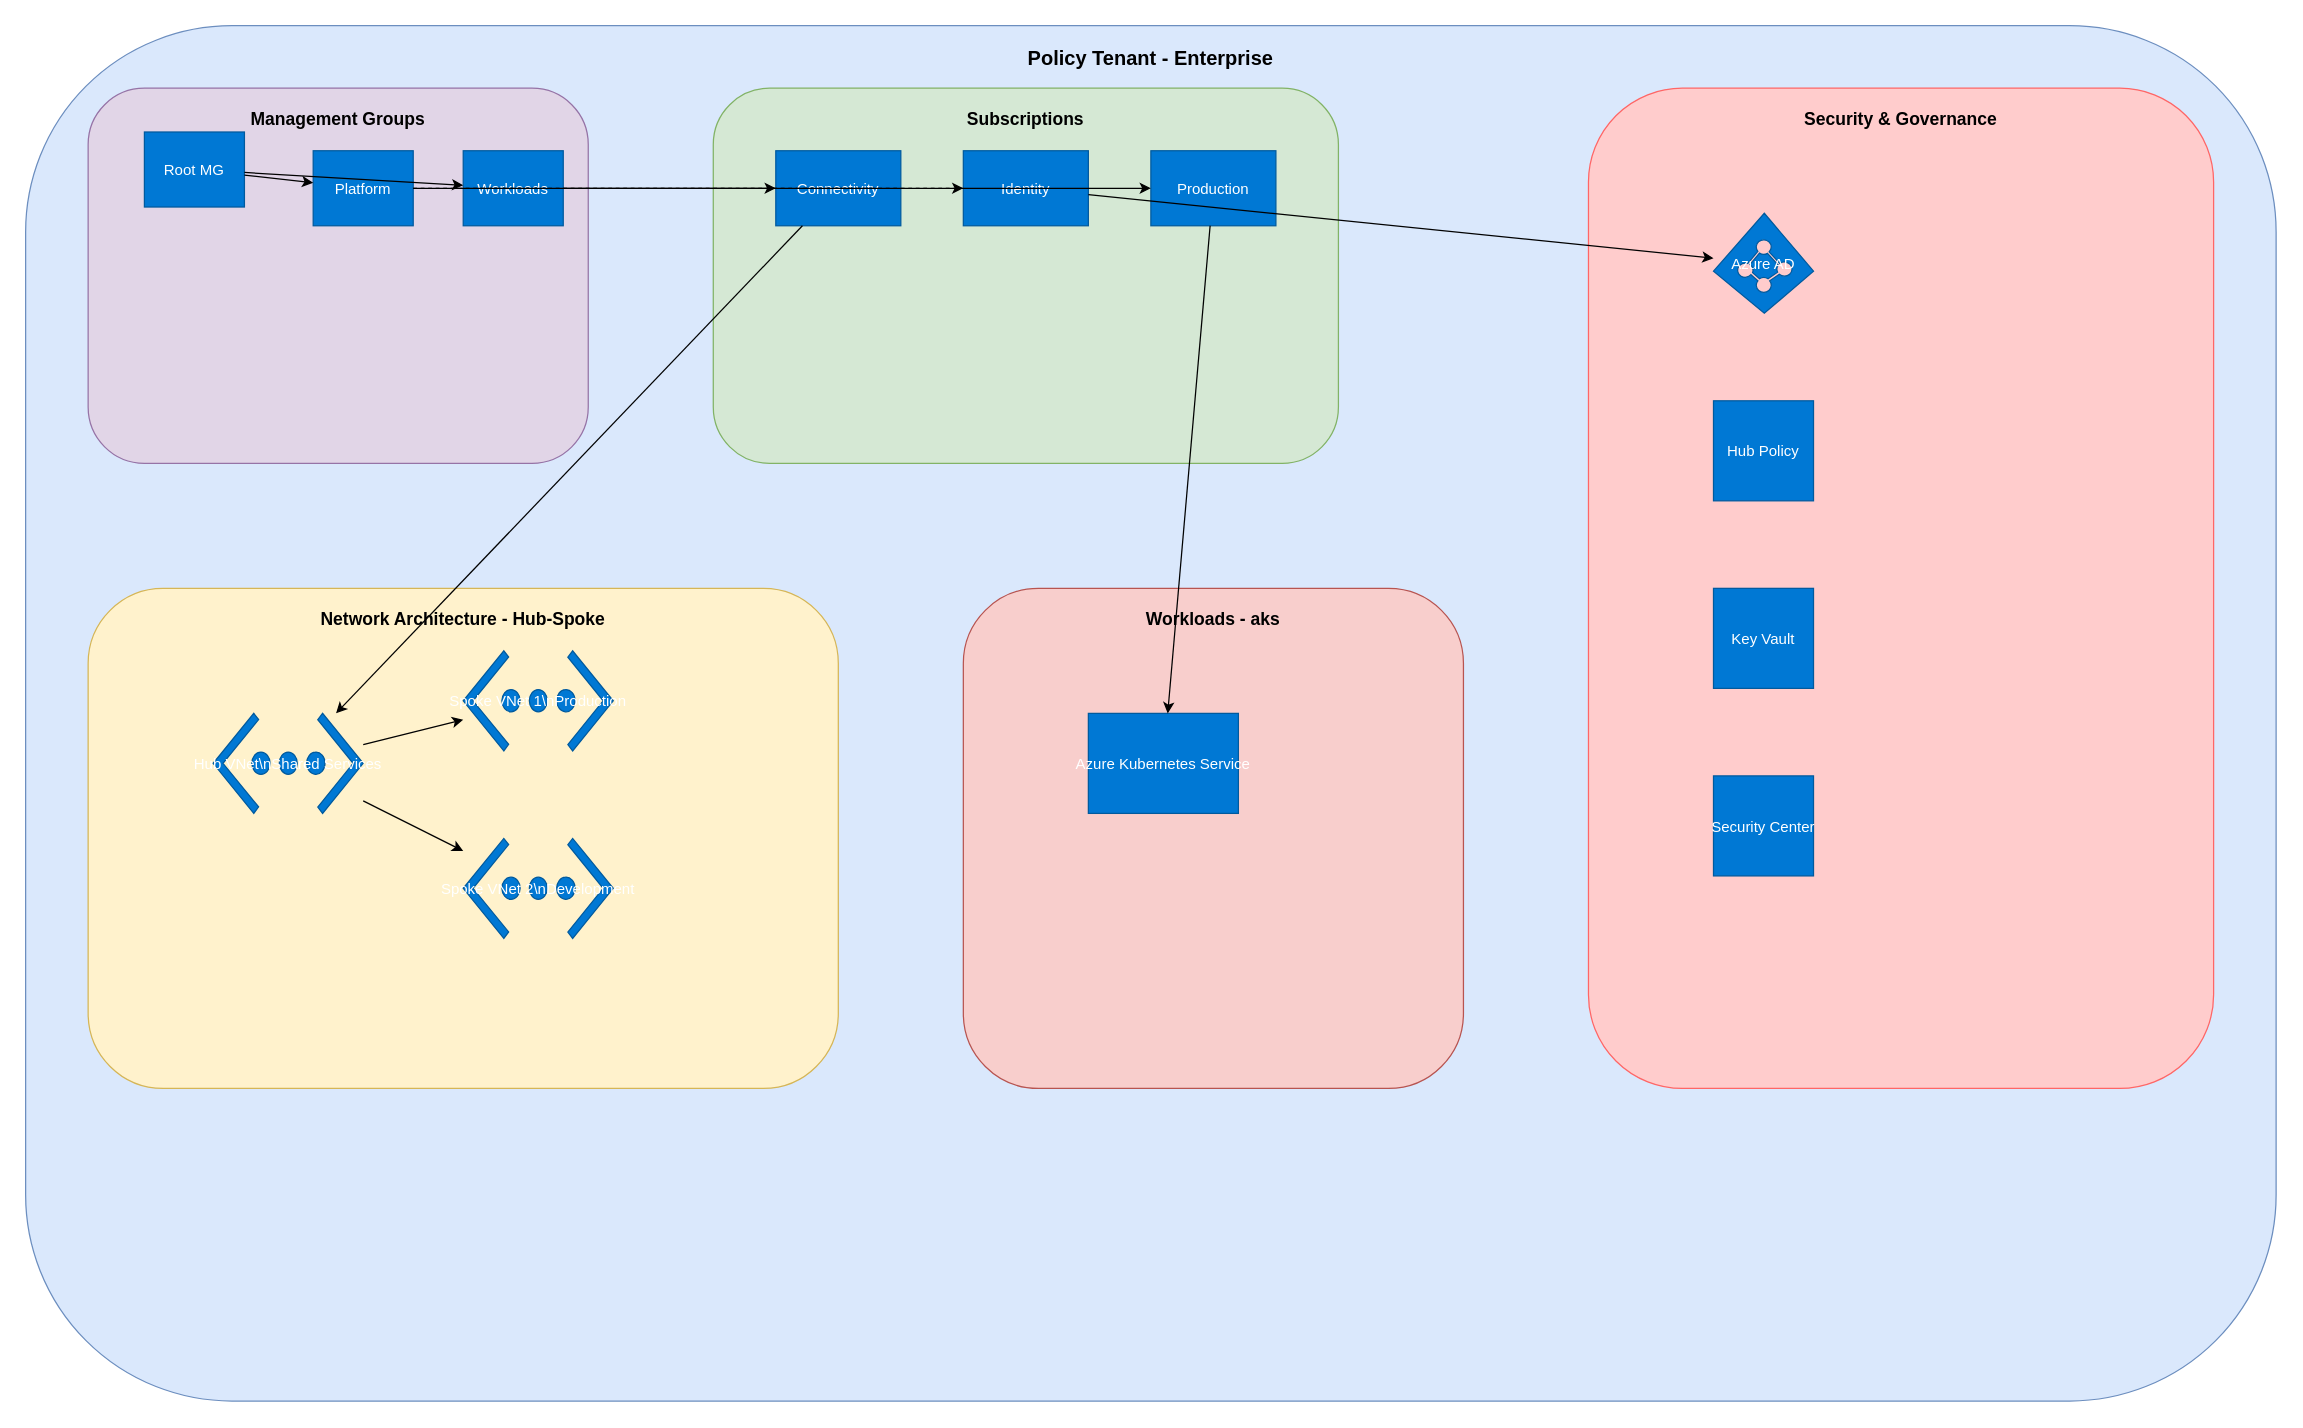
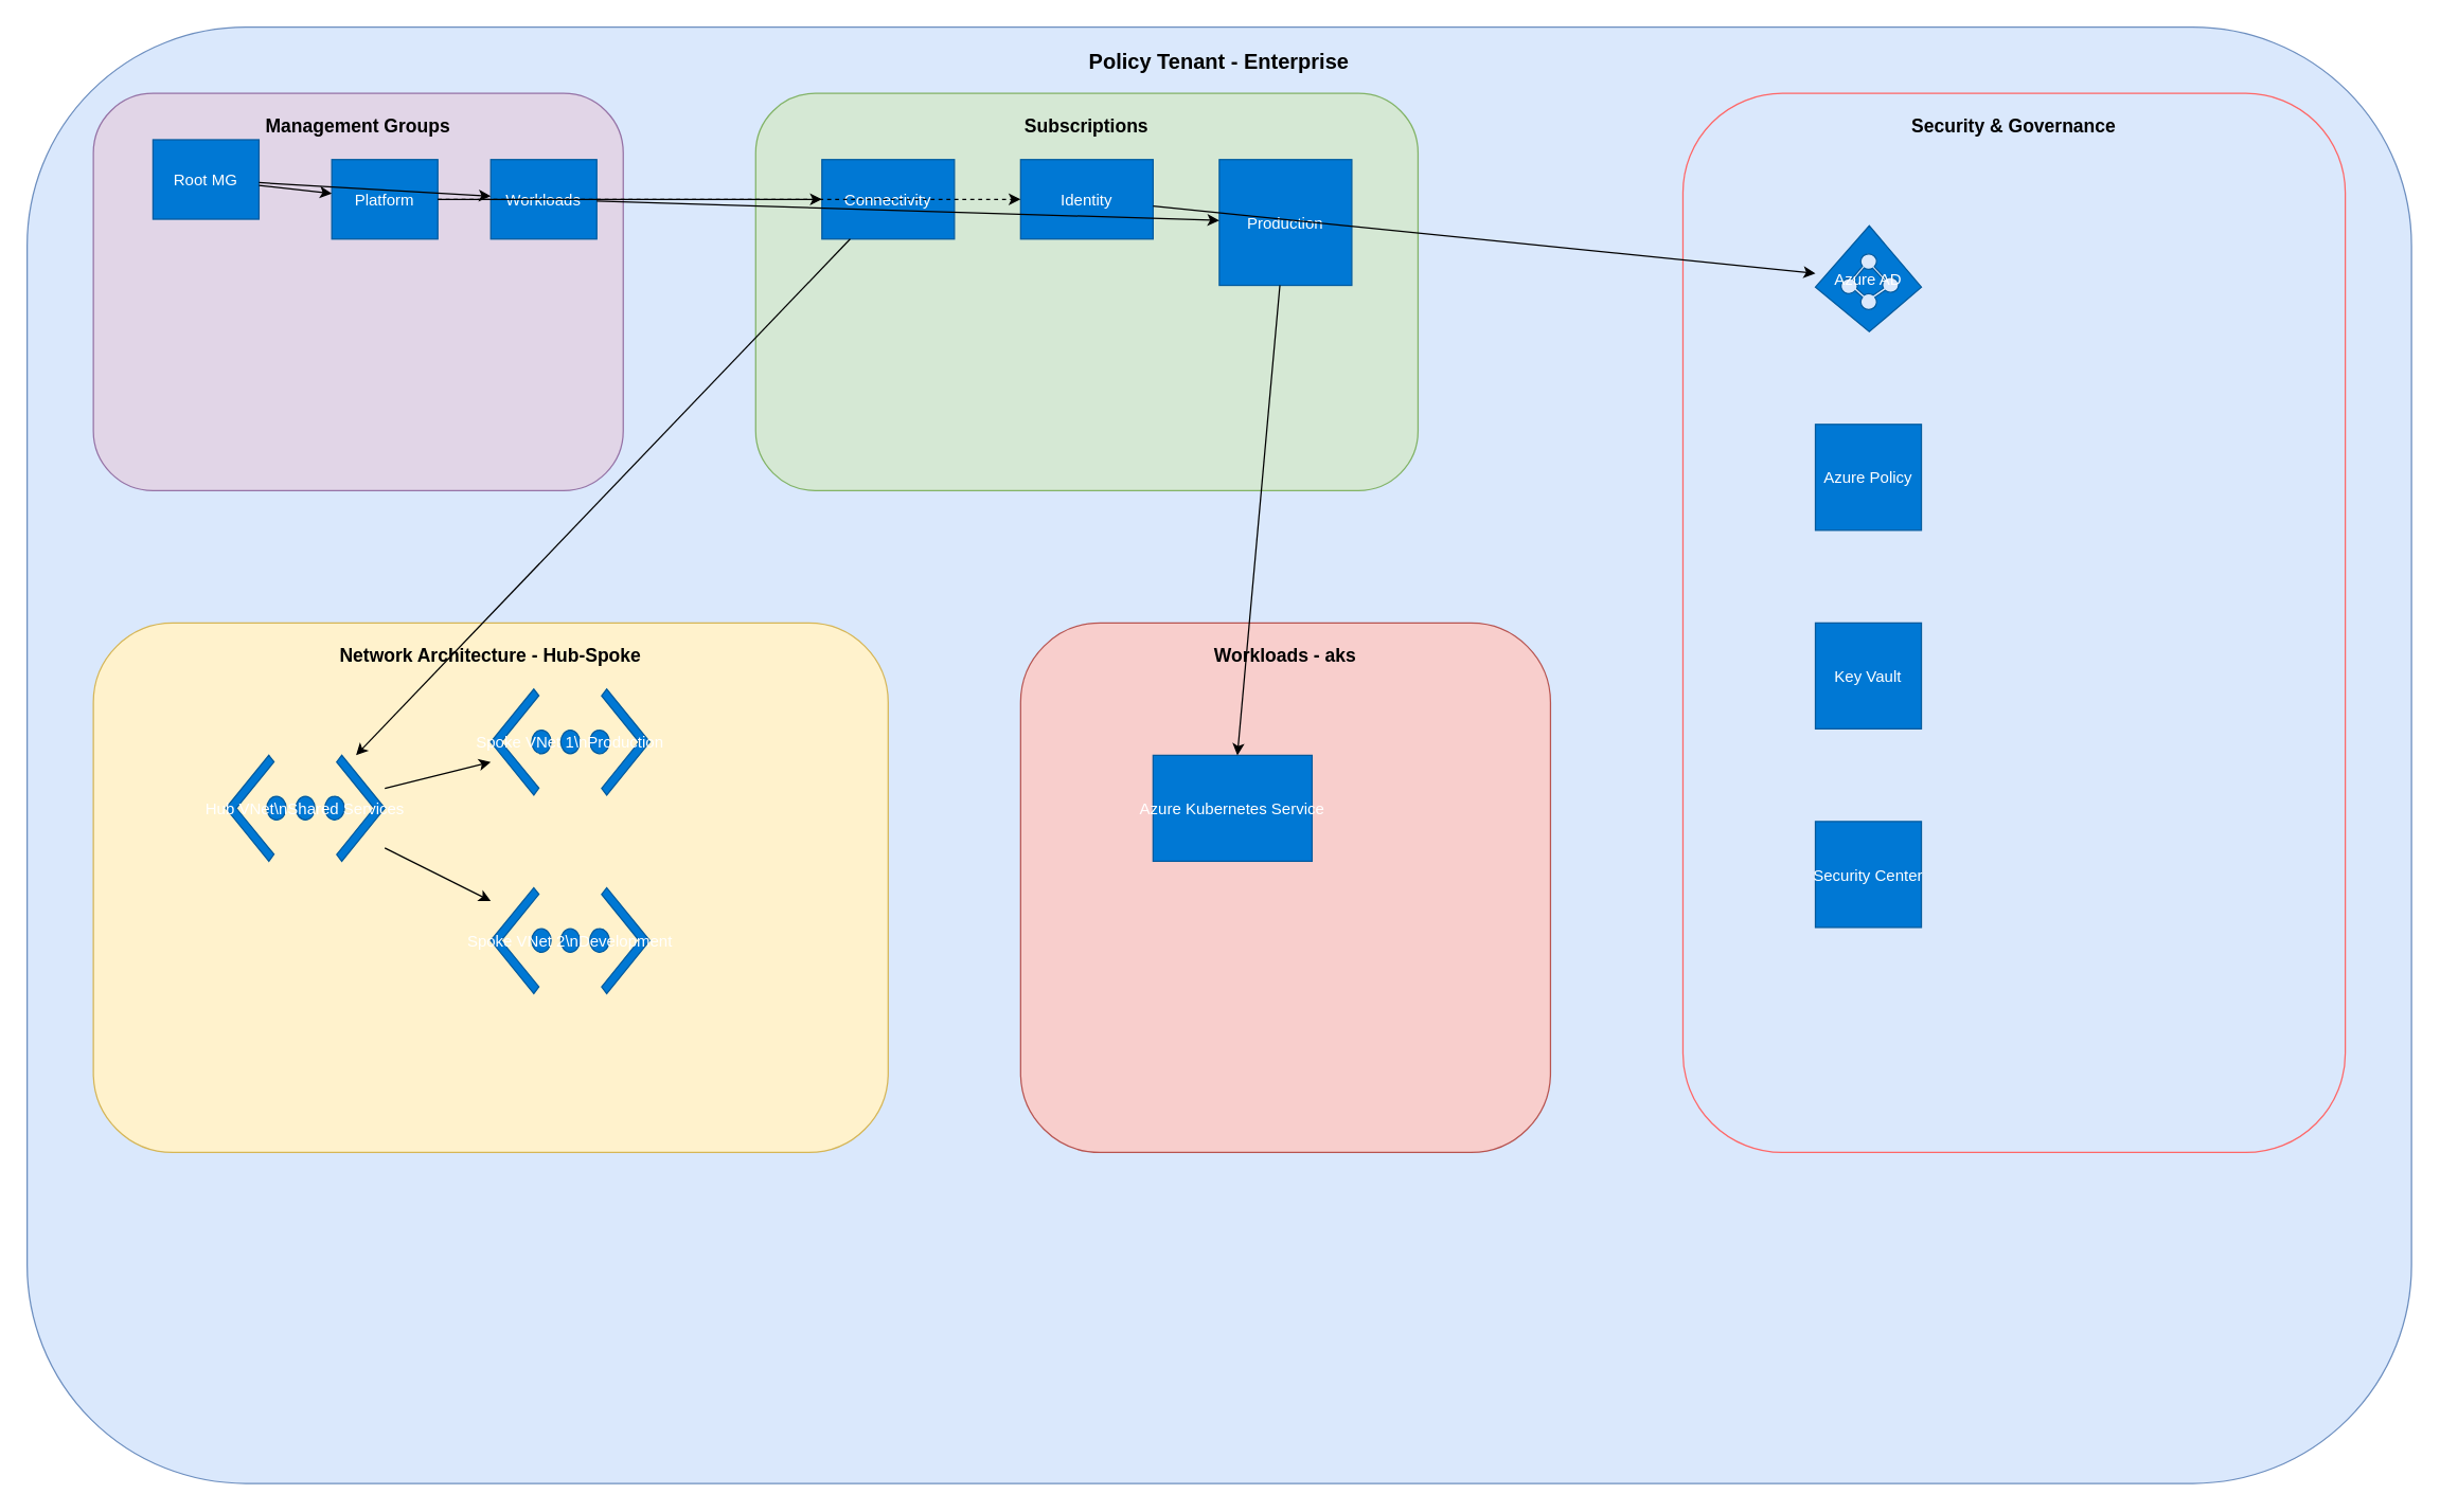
  <mxCell id="0" />
  <mxCell id="1" parent="0" />
  <mxCell id="2" value="Policy Tenant - Enterprise" style="rounded=1;whiteSpace=wrap;html=1;fillColor=#dae8fc;strokeColor=#6c8ebf;fontSize=16;fontStyle=1;verticalAlign=top;spacingTop=10;" vertex="1" parent="1"><mxGeometry x="20" y="20" width="1800" height="1100" as="geometry" /></mxCell>
  <mxCell id="3" value="Management Groups" style="rounded=1;whiteSpace=wrap;html=1;fillColor=#e1d5e7;strokeColor=#9673a6;fontSize=14;fontStyle=1;verticalAlign=top;spacingTop=10;" vertex="1" parent="1"><mxGeometry x="70" y="70" width="400" height="300" as="geometry" /></mxCell>
  <mxCell id="4" value="Root MG" style="shape=mxgraph.azure.management;fillColor=#0078d4;strokeColor=#005a9e;fontColor=#ffffff;" vertex="1" parent="1"><mxGeometry x="115" y="105" width="80" height="60" as="geometry" /></mxCell>
  <mxCell id="5" value="Platform" style="shape=mxgraph.azure.management;fillColor=#0078d4;strokeColor=#005a9e;fontColor=#ffffff;" vertex="1" parent="1"><mxGeometry x="250" y="120" width="80" height="60" as="geometry" /></mxCell>
  <mxCell id="6" value="Workloads" style="shape=mxgraph.azure.management;fillColor=#0078d4;strokeColor=#005a9e;fontColor=#ffffff;" vertex="1" parent="1"><mxGeometry x="370" y="120" width="80" height="60" as="geometry" /></mxCell>
  <mxCell id="7" value="Subscriptions" style="rounded=1;whiteSpace=wrap;html=1;fillColor=#d5e8d4;strokeColor=#82b366;fontSize=14;fontStyle=1;verticalAlign=top;spacingTop=10;" vertex="1" parent="1"><mxGeometry x="570" y="70" width="500" height="300" as="geometry" /></mxCell>
  <mxCell id="8" value="Connectivity" style="shape=mxgraph.azure.subscription;fillColor=#0078d4;strokeColor=#005a9e;fontColor=#ffffff;" vertex="1" parent="1"><mxGeometry x="620" y="120" width="100" height="60" as="geometry" /></mxCell>
  <mxCell id="9" value="Identity" style="shape=mxgraph.azure.subscription;fillColor=#0078d4;strokeColor=#005a9e;fontColor=#ffffff;" vertex="1" parent="1"><mxGeometry x="770" y="120" width="100" height="60" as="geometry" /></mxCell>
- <mxCell id="10" value="Production" style="shape=mxgraph.azure.subscription;fillColor=#0078d4;strokeColor=#005a9e;fontColor=#ffffff;" vertex="1" parent="1"><mxGeometry x="920" y="120" width="100" height="60" as="geometry" /></mxCell>
+ <mxCell id="10" value="Production" style="shape=mxgraph.azure.subscription;fillColor=#0078d4;strokeColor=#005a9e;fontColor=#ffffff;" vertex="1" parent="1"><mxGeometry x="920" y="120" width="100" height="95" as="geometry" /></mxCell>
  <mxCell id="11" value="Network Architecture - Hub-Spoke" style="rounded=1;whiteSpace=wrap;html=1;fillColor=#fff2cc;strokeColor=#d6b656;fontSize=14;fontStyle=1;verticalAlign=top;spacingTop=10;" vertex="1" parent="1"><mxGeometry x="70" y="470" width="600" height="400" as="geometry" /></mxCell>
  <mxCell id="12" value="Hub VNet\nShared Services" style="shape=mxgraph.azure.virtual_network;fillColor=#0078d4;strokeColor=#005a9e;fontColor=#ffffff;" vertex="1" parent="1"><mxGeometry x="170" y="570" width="120" height="80" as="geometry" /></mxCell>
  <mxCell id="13" value="Spoke VNet 1\nProduction" style="shape=mxgraph.azure.virtual_network;fillColor=#0078d4;strokeColor=#005a9e;fontColor=#ffffff;" vertex="1" parent="1"><mxGeometry x="370" y="520" width="120" height="80" as="geometry" /></mxCell>
  <mxCell id="14" value="Spoke VNet 2\nDevelopment" style="shape=mxgraph.azure.virtual_network;fillColor=#0078d4;strokeColor=#005a9e;fontColor=#ffffff;" vertex="1" parent="1"><mxGeometry x="370" y="670" width="120" height="80" as="geometry" /></mxCell>
  <mxCell id="15" value="Workloads - aks" style="rounded=1;whiteSpace=wrap;html=1;fillColor=#f8cecc;strokeColor=#b85450;fontSize=14;fontStyle=1;verticalAlign=top;spacingTop=10;" vertex="1" parent="1"><mxGeometry x="770" y="470" width="400" height="400" as="geometry" /></mxCell>
  <mxCell id="16" value="Azure Kubernetes Service" style="shape=mxgraph.azure.kubernetes_service;fillColor=#0078d4;strokeColor=#005a9e;fontColor=#ffffff;" vertex="1" parent="1"><mxGeometry x="870" y="570" width="120" height="80" as="geometry" /></mxCell>
- <mxCell id="17" value="Security &amp; Governance" style="rounded=1;whiteSpace=wrap;html=1;fillColor=#ffcccc;strokeColor=#ff6666;fontSize=14;fontStyle=1;verticalAlign=top;spacingTop=10;" vertex="1" parent="1"><mxGeometry x="1270" y="70" width="500" height="800" as="geometry" /></mxCell>
+ <mxCell id="17" value="Security &amp; Governance" style="rounded=1;whiteSpace=wrap;html=1;fillColor=#dae8fc;strokeColor=#ff6666;fontSize=14;fontStyle=1;verticalAlign=top;spacingTop=10;" vertex="1" parent="1"><mxGeometry x="1270" y="70" width="500" height="800" as="geometry" /></mxCell>
  <mxCell id="18" value="Azure AD" style="shape=mxgraph.azure.azure_active_directory;fillColor=#0078d4;strokeColor=#005a9e;fontColor=#ffffff;" vertex="1" parent="1"><mxGeometry x="1370" y="170" width="80" height="80" as="geometry" /></mxCell>
- <mxCell id="19" value="Hub Policy" style="shape=mxgraph.azure.azure_governance;fillColor=#0078d4;strokeColor=#005a9e;fontColor=#ffffff;" vertex="1" parent="1"><mxGeometry x="1370" y="320" width="80" height="80" as="geometry" /></mxCell>
+ <mxCell id="19" value="Azure Policy" style="shape=mxgraph.azure.azure_governance;fillColor=#0078d4;strokeColor=#005a9e;fontColor=#ffffff;" vertex="1" parent="1"><mxGeometry x="1370" y="320" width="80" height="80" as="geometry" /></mxCell>
  <mxCell id="20" value="Key Vault" style="shape=mxgraph.azure.key_vault;fillColor=#0078d4;strokeColor=#005a9e;fontColor=#ffffff;" vertex="1" parent="1"><mxGeometry x="1370" y="470" width="80" height="80" as="geometry" /></mxCell>
  <mxCell id="21" value="Security Center" style="shape=mxgraph.azure.security_center;fillColor=#0078d4;strokeColor=#005a9e;fontColor=#ffffff;" vertex="1" parent="1"><mxGeometry x="1370" y="620" width="80" height="80" as="geometry" /></mxCell>
  <mxCell id="22" edge="1" source="4" target="5" parent="1"><mxGeometry relative="1" as="geometry" /></mxCell>
  <mxCell id="23" edge="1" source="4" target="6" parent="1"><mxGeometry relative="1" as="geometry" /></mxCell>
  <mxCell id="24" edge="1" source="5" target="8" parent="1"><mxGeometry relative="1" as="geometry" /></mxCell>
  <mxCell id="25" edge="1" source="5" target="9" parent="1" style="dashed=1;"><mxGeometry relative="1" as="geometry" /></mxCell>
  <mxCell id="26" edge="1" source="6" target="10" parent="1"><mxGeometry relative="1" as="geometry" /></mxCell>
  <mxCell id="27" edge="1" source="8" target="12" parent="1"><mxGeometry relative="1" as="geometry" /></mxCell>
  <mxCell id="28" edge="1" source="12" target="13" parent="1"><mxGeometry relative="1" as="geometry" /></mxCell>
  <mxCell id="29" edge="1" source="12" target="14" parent="1"><mxGeometry relative="1" as="geometry" /></mxCell>
  <mxCell id="30" edge="1" source="10" target="16" parent="1"><mxGeometry relative="1" as="geometry" /></mxCell>
  <mxCell id="31" edge="1" source="9" target="18" parent="1"><mxGeometry relative="1" as="geometry" /></mxCell>
